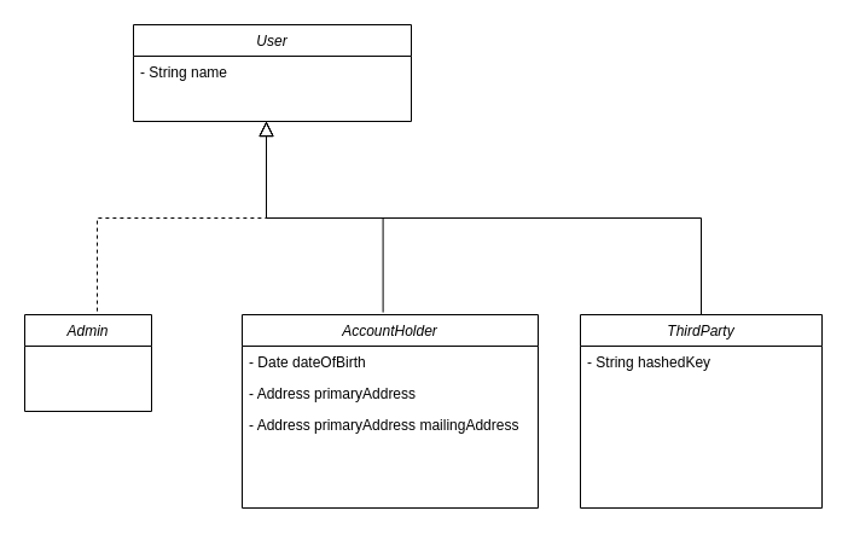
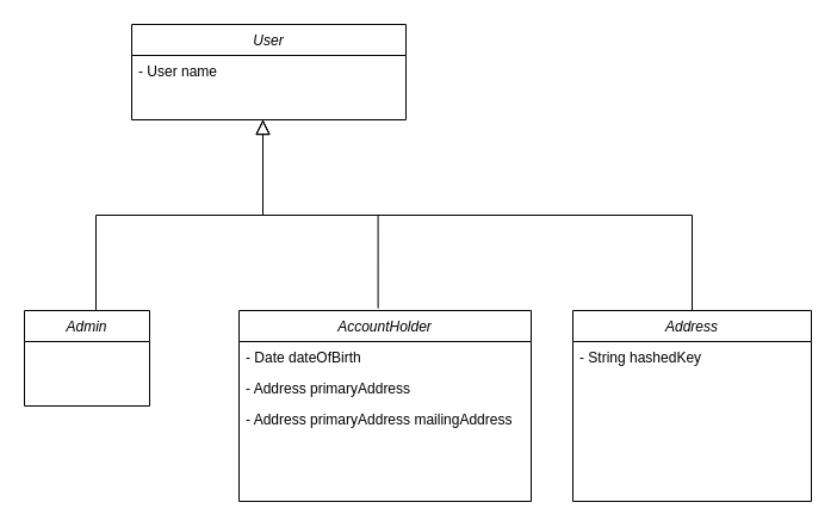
  <mxCell id="0" />
  <mxCell id="1" parent="0" />
- <mxCell id="2" style="edgeStyle=orthogonalEdgeStyle;rounded=0;orthogonalLoop=1;jettySize=auto;html=1;endArrow=none;endFill=0;strokeWidth=1;endSize=10;startArrow=block;startFill=0;startSize=10;entryX=0.4;entryY=0.025;entryDx=0;entryDy=0;entryPerimeter=0;dashed=1;" edge="1" parent="1" source="4" target="6"><mxGeometry relative="1" as="geometry"><mxPoint x="80" y="230" as="targetPoint" /><Array as="points"><mxPoint x="220" y="180" /><mxPoint x="80" y="180" /><mxPoint x="80" y="262" /></Array></mxGeometry></mxCell>
+ <mxCell id="2" style="edgeStyle=orthogonalEdgeStyle;rounded=0;orthogonalLoop=1;jettySize=auto;html=1;endArrow=none;endFill=0;strokeWidth=1;endSize=10;startArrow=block;startFill=0;startSize=10;entryX=0.4;entryY=0.025;entryDx=0;entryDy=0;entryPerimeter=0;" edge="1" parent="1" source="4" target="6"><mxGeometry relative="1" as="geometry"><mxPoint x="80" y="230" as="targetPoint" /><Array as="points"><mxPoint x="220" y="180" /><mxPoint x="80" y="180" /><mxPoint x="80" y="262" /></Array></mxGeometry></mxCell>
  <mxCell id="3" style="edgeStyle=orthogonalEdgeStyle;rounded=0;orthogonalLoop=1;jettySize=auto;html=1;entryX=0.476;entryY=-0.012;entryDx=0;entryDy=0;entryPerimeter=0;strokeWidth=1;endArrow=none;endFill=0;endSize=10;startArrow=block;startFill=0;sourcePerimeterSpacing=0;targetPerimeterSpacing=0;startSize=10;" edge="1" parent="1" target="7"><mxGeometry relative="1" as="geometry"><mxPoint x="220" y="100" as="sourcePoint" /><Array as="points"><mxPoint x="220" y="180" /><mxPoint x="317" y="180" /></Array></mxGeometry></mxCell>
  <mxCell id="4" value="User" style="swimlane;fontStyle=2;align=center;verticalAlign=top;childLayout=stackLayout;horizontal=1;startSize=26;horizontalStack=0;resizeParent=1;resizeLast=0;collapsible=1;marginBottom=0;rounded=0;shadow=0;strokeWidth=1;" parent="1" vertex="1"><mxGeometry x="110" y="20" width="230" height="80" as="geometry"><mxRectangle x="230" y="140" width="160" height="26" as="alternateBounds" /></mxGeometry></mxCell>
- <mxCell id="5" value="- String name" style="text;align=left;verticalAlign=top;spacingLeft=4;spacingRight=4;overflow=hidden;rotatable=0;points=[[0,0.5],[1,0.5]];portConstraint=eastwest;" parent="4" vertex="1"><mxGeometry y="26" width="230" height="26" as="geometry" /></mxCell>
+ <mxCell id="5" value="- User name" style="text;align=left;verticalAlign=top;spacingLeft=4;spacingRight=4;overflow=hidden;rotatable=0;points=[[0,0.5],[1,0.5]];portConstraint=eastwest;" parent="4" vertex="1"><mxGeometry y="26" width="230" height="26" as="geometry" /></mxCell>
  <mxCell id="6" value="Admin" style="swimlane;fontStyle=2;align=center;verticalAlign=top;childLayout=stackLayout;horizontal=1;startSize=26;horizontalStack=0;resizeParent=1;resizeLast=0;collapsible=1;marginBottom=0;rounded=0;shadow=0;strokeWidth=1;" vertex="1" parent="1"><mxGeometry x="20" y="260" width="105" height="80" as="geometry"><mxRectangle x="230" y="140" width="160" height="26" as="alternateBounds" /></mxGeometry></mxCell>
  <mxCell id="7" value="AccountHolder" style="swimlane;fontStyle=2;align=center;verticalAlign=top;childLayout=stackLayout;horizontal=1;startSize=26;horizontalStack=0;resizeParent=1;resizeLast=0;collapsible=1;marginBottom=0;rounded=0;shadow=0;strokeWidth=1;" vertex="1" parent="1"><mxGeometry x="200" y="260" width="245" height="160" as="geometry"><mxRectangle x="230" y="140" width="160" height="26" as="alternateBounds" /></mxGeometry></mxCell>
  <mxCell id="8" value="- Date dateOfBirth" style="text;align=left;verticalAlign=top;spacingLeft=4;spacingRight=4;overflow=hidden;rotatable=0;points=[[0,0.5],[1,0.5]];portConstraint=eastwest;" vertex="1" parent="7"><mxGeometry y="26" width="245" height="26" as="geometry" /></mxCell>
  <mxCell id="9" value="- Address primaryAddress" style="text;align=left;verticalAlign=top;spacingLeft=4;spacingRight=4;overflow=hidden;rotatable=0;points=[[0,0.5],[1,0.5]];portConstraint=eastwest;" vertex="1" parent="7"><mxGeometry y="52" width="245" height="26" as="geometry" /></mxCell>
  <mxCell id="10" value="- Address primaryAddress mailingAddress" style="text;align=left;verticalAlign=top;spacingLeft=4;spacingRight=4;overflow=hidden;rotatable=0;points=[[0,0.5],[1,0.5]];portConstraint=eastwest;" vertex="1" parent="7"><mxGeometry y="78" width="245" height="26" as="geometry" /></mxCell>
  <mxCell id="11" style="edgeStyle=orthogonalEdgeStyle;rounded=0;orthogonalLoop=1;jettySize=auto;html=1;strokeWidth=1;startArrow=none;startFill=0;endArrow=block;endFill=0;startSize=10;endSize=10;sourcePerimeterSpacing=0;targetPerimeterSpacing=0;" edge="1" parent="1" source="12"><mxGeometry relative="1" as="geometry"><mxPoint x="220" y="100" as="targetPoint" /><Array as="points"><mxPoint x="580" y="180" /><mxPoint x="220" y="180" /></Array></mxGeometry></mxCell>
- <mxCell id="12" value="ThirdParty" style="swimlane;fontStyle=2;align=center;verticalAlign=top;childLayout=stackLayout;horizontal=1;startSize=26;horizontalStack=0;resizeParent=1;resizeLast=0;collapsible=1;marginBottom=0;rounded=0;shadow=0;strokeWidth=1;" vertex="1" parent="1"><mxGeometry x="480" y="260" width="200" height="160" as="geometry"><mxRectangle x="230" y="140" width="160" height="26" as="alternateBounds" /></mxGeometry></mxCell>
+ <mxCell id="12" value="Address" style="swimlane;fontStyle=2;align=center;verticalAlign=top;childLayout=stackLayout;horizontal=1;startSize=26;horizontalStack=0;resizeParent=1;resizeLast=0;collapsible=1;marginBottom=0;rounded=0;shadow=0;strokeWidth=1;" vertex="1" parent="1"><mxGeometry x="480" y="260" width="200" height="160" as="geometry"><mxRectangle x="230" y="140" width="160" height="26" as="alternateBounds" /></mxGeometry></mxCell>
  <mxCell id="13" value="- String hashedKey" style="text;align=left;verticalAlign=top;spacingLeft=4;spacingRight=4;overflow=hidden;rotatable=0;points=[[0,0.5],[1,0.5]];portConstraint=eastwest;" vertex="1" parent="12"><mxGeometry y="26" width="200" height="26" as="geometry" /></mxCell>
